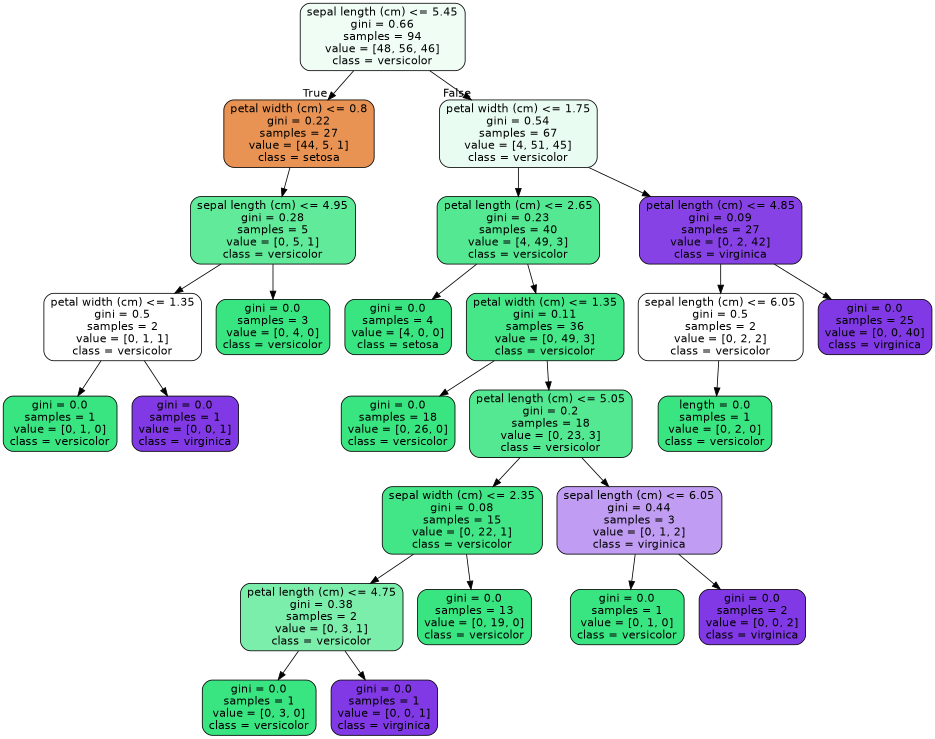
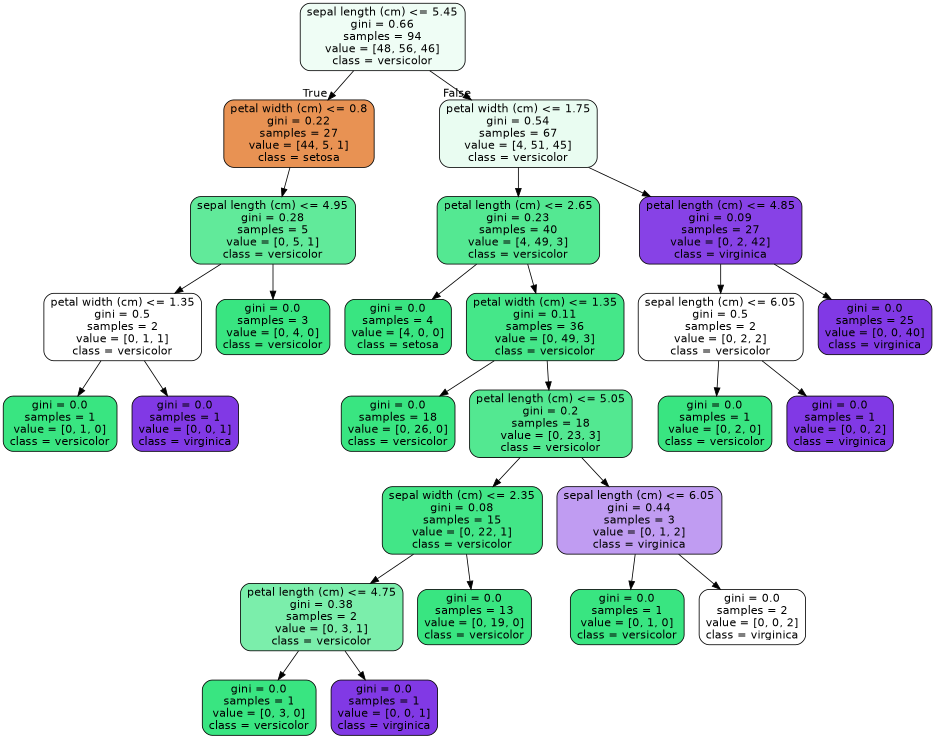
  digraph {
    node [color=black fillcolor="#39e581" fontname=helvetica shape=box style="filled, rounded"]
    edge [fontname=helvetica]
    n1 [fillcolor="#effdf5" label="sepal length (cm) <= 5.45\ngini = 0.66\nsamples = 94\nvalue = [48, 56, 46]\nclass = versicolor"]
    n2 [fillcolor="#e89253" label="petal width (cm) <= 0.8\ngini = 0.22\nsamples = 27\nvalue = [44, 5, 1]\nclass = setosa"]
    n3 [fillcolor="#e9fcf1" label="petal width (cm) <= 1.75\ngini = 0.54\nsamples = 67\nvalue = [4, 51, 45]\nclass = versicolor"]
    n4 [fillcolor="#61ea9a" label="sepal length (cm) <= 4.95\ngini = 0.28\nsamples = 5\nvalue = [0, 5, 1]\nclass = versicolor"]
    n5 [fillcolor="#54e892" label="petal length (cm) <= 2.65\ngini = 0.23\nsamples = 40\nvalue = [4, 49, 3]\nclass = versicolor"]
    n6 [fillcolor="#8742e6" label="petal length (cm) <= 4.85\ngini = 0.09\nsamples = 27\nvalue = [0, 2, 42]\nclass = virginica"]
    n7 [fillcolor="#ffffff" label="petal width (cm) <= 1.35\ngini = 0.5\nsamples = 2\nvalue = [0, 1, 1]\nclass = versicolor"]
    n8 [label="gini = 0.0\nsamples = 3\nvalue = [0, 4, 0]\nclass = versicolor"]
    n9 [label="gini = 0.0\nsamples = 1\nvalue = [0, 1, 0]\nclass = versicolor"]
    n10 [fillcolor="#8139e5" label="gini = 0.0\nsamples = 1\nvalue = [0, 0, 1]\nclass = virginica"]
    n11 [label="gini = 0.0\nsamples = 4\nvalue = [4, 0, 0]\nclass = setosa"]
    n12 [fillcolor="#45e789" label="petal width (cm) <= 1.35\ngini = 0.11\nsamples = 36\nvalue = [0, 49, 3]\nclass = versicolor"]
    n13 [fillcolor="#ffffff" label="sepal length (cm) <= 6.05\ngini = 0.5\nsamples = 2\nvalue = [0, 2, 2]\nclass = versicolor"]
    n14 [fillcolor="#8139e5" label="gini = 0.0\nsamples = 25\nvalue = [0, 0, 40]\nclass = virginica"]
    n15 [label="gini = 0.0\nsamples = 18\nvalue = [0, 26, 0]\nclass = versicolor"]
    n16 [fillcolor="#53e891" label="petal length (cm) <= 5.05\ngini = 0.2\nsamples = 18\nvalue = [0, 23, 3]\nclass = versicolor"]
    n17 [fillcolor="#42e687" label="sepal width (cm) <= 2.35\ngini = 0.08\nsamples = 15\nvalue = [0, 22, 1]\nclass = versicolor"]
    n18 [fillcolor="#c09cf2" label="sepal length (cm) <= 6.05\ngini = 0.44\nsamples = 3\nvalue = [0, 1, 2]\nclass = virginica"]
    n19 [fillcolor="#7beeab" label="petal length (cm) <= 4.75\ngini = 0.38\nsamples = 2\nvalue = [0, 3, 1]\nclass = versicolor"]
    n20 [label="gini = 0.0\nsamples = 13\nvalue = [0, 19, 0]\nclass = versicolor"]
    n21 [label="gini = 0.0\nsamples = 1\nvalue = [0, 1, 0]\nclass = versicolor"]
-   n22 [fillcolor="#8139e5" label="gini = 0.0\nsamples = 2\nvalue = [0, 0, 2]\nclass = virginica"]
+   n22 [fillcolor="#ffffff" label="gini = 0.0\nsamples = 2\nvalue = [0, 0, 2]\nclass = virginica"]
    n23 [label="gini = 0.0\nsamples = 1\nvalue = [0, 3, 0]\nclass = versicolor"]
    n24 [fillcolor="#8139e5" label="gini = 0.0\nsamples = 1\nvalue = [0, 0, 1]\nclass = virginica"]
-   n25 [label="length = 0.0\nsamples = 1\nvalue = [0, 2, 0]\nclass = versicolor"]
+   n25 [label="gini = 0.0\nsamples = 1\nvalue = [0, 2, 0]\nclass = versicolor"]
+   n26 [fillcolor="#8139e5" label="gini = 0.0\nsamples = 1\nvalue = [0, 0, 2]\nclass = virginica"]
    n1 -> n2 [headlabel=True labelangle=45 labeldistance=2.5]
    n1 -> n3 [headlabel=False labelangle=-45 labeldistance=2.5]
    n2 -> n4
    n3 -> n5
    n3 -> n6
    n4 -> n7
    n4 -> n8
    n5 -> n11
    n5 -> n12
    n6 -> n13
    n6 -> n14
    n7 -> n9
    n7 -> n10
    n12 -> n15
    n12 -> n16
    n13 -> n25
+   n13 -> n26
    n16 -> n17
    n16 -> n18
    n17 -> n19
    n17 -> n20
    n18 -> n21
    n18 -> n22
    n19 -> n23
    n19 -> n24
  }
